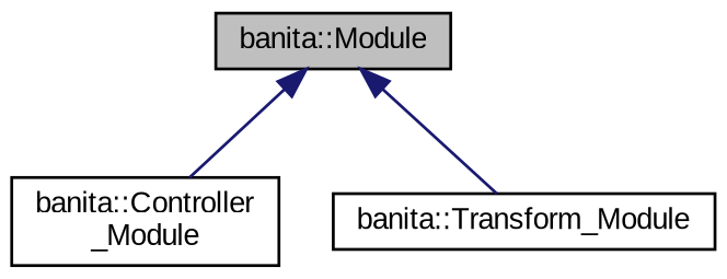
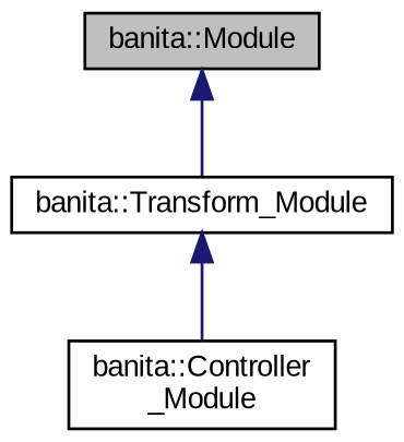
  digraph {
    fontname="Liberation Sans"
    node [color=black fillcolor=white fontname="Liberation Sans" fontsize=10 shape=record style=filled]
    edge [color=midnightblue dir=back fontname="Liberation Sans" fontsize=10 labelfontname=Helvetica labelfontsize=10 style=solid]
    n1 [fillcolor=grey75 fontcolor=black height=0.2 label="banita::Module" width=0.4]
    n2 [height=0.2 label="banita::Controller\l_Module" width=0.4]
    n3 [height=0.2 label="banita::Transform_Module" width=0.4]
-   n1 -> n2
+   n3 -> n2
    n1 -> n3
  }
